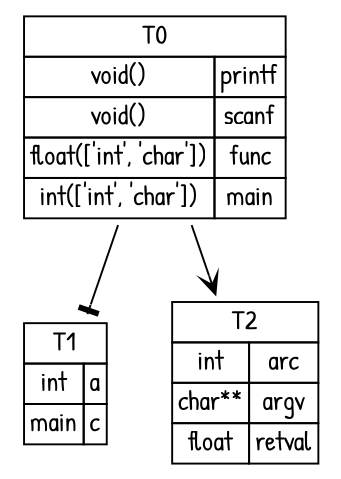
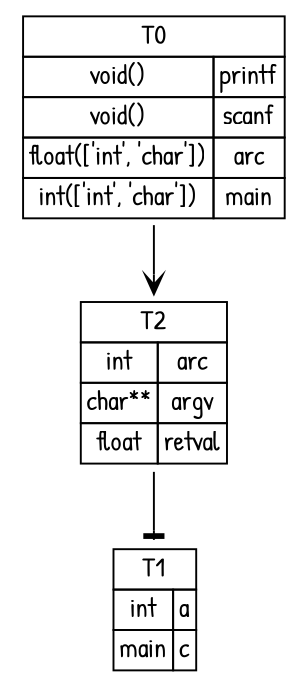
  digraph {
    fontname="Patrick Hand"
    node [fontname="Patrick Hand" shape=plaintext]
    edge [fontname="Patrick Hand"]
-   n1 [label=< <table border='0' cellborder='1' cellspacing='0' >	<tr><td colspan="2"> T0 </td></tr> 	<tr>	<td>void()</td> 	<td>printf</td> 	</tr> 	<tr>	<td>void()</td> 	<td>scanf</td> 	</tr> 	<tr>	<td>float(['int', 'char'])</td> 	<td>func</td> 	</tr> 	<tr>	<td>int(['int', 'char'])</td> 	<td>main</td> 	</tr> 	</table>  >]
+   n1 [label=< <table border='0' cellborder='1' cellspacing='0' >	<tr><td colspan="2"> T0 </td></tr> 	<tr>	<td>void()</td> 	<td>printf</td> 	</tr> 	<tr>	<td>void()</td> 	<td>scanf</td> 	</tr> 	<tr>	<td>float(['int', 'char'])</td> 	<td>arc</td> 	</tr> 	<tr>	<td>int(['int', 'char'])</td> 	<td>main</td> 	</tr> 	</table>  >]
    n2 [label=< <table border='0' cellborder='1' cellspacing='0' >	<tr><td colspan="2"> T1 </td></tr> 	<tr>	<td>int</td> 	<td>a</td> 	</tr> 	<tr>	<td>main</td> 	<td>c</td> 	</tr> 	</table>  >]
    n3 [label=< <table border='0' cellborder='1' cellspacing='0' >	<tr><td colspan="2"> T2 </td></tr> 	<tr>	<td>int</td> 	<td>arc</td> 	</tr> 	<tr>	<td>char**</td> 	<td>argv</td> 	</tr> 	<tr>	<td>float</td> 	<td>retval</td> 	</tr> 	</table>  >]
-   n1 -> n2 [arrowhead=tee]
+   n3 -> n2 [arrowhead=tee]
    n1 -> n3 [arrowhead=vee]
  }
